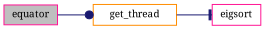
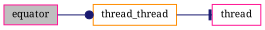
  digraph {
    fontname="Noto Serif"
    rankdir=LR
    node [color=deeppink fillcolor=white fontname="Noto Serif" fontsize=10 shape=record style=filled]
    edge [color=midnightblue fontname="Noto Serif" fontsize=10 labelfontname=Helvetica labelfontsize=10 style=solid]
    n1 [fillcolor=grey75 fontcolor=black height=0.2 label=equator width=0.4]
-   n2 [color=darkorange height=0.2 label=get_thread width=0.4]
-   n3 [height=0.2 label=eigsort width=0.4]
+   n2 [color=darkorange height=0.2 label=thread_thread width=0.4]
+   n3 [height=0.2 label=thread width=0.4]
    n1 -> n2 [arrowhead=dot]
    n2 -> n3 [arrowhead=tee]
  }
